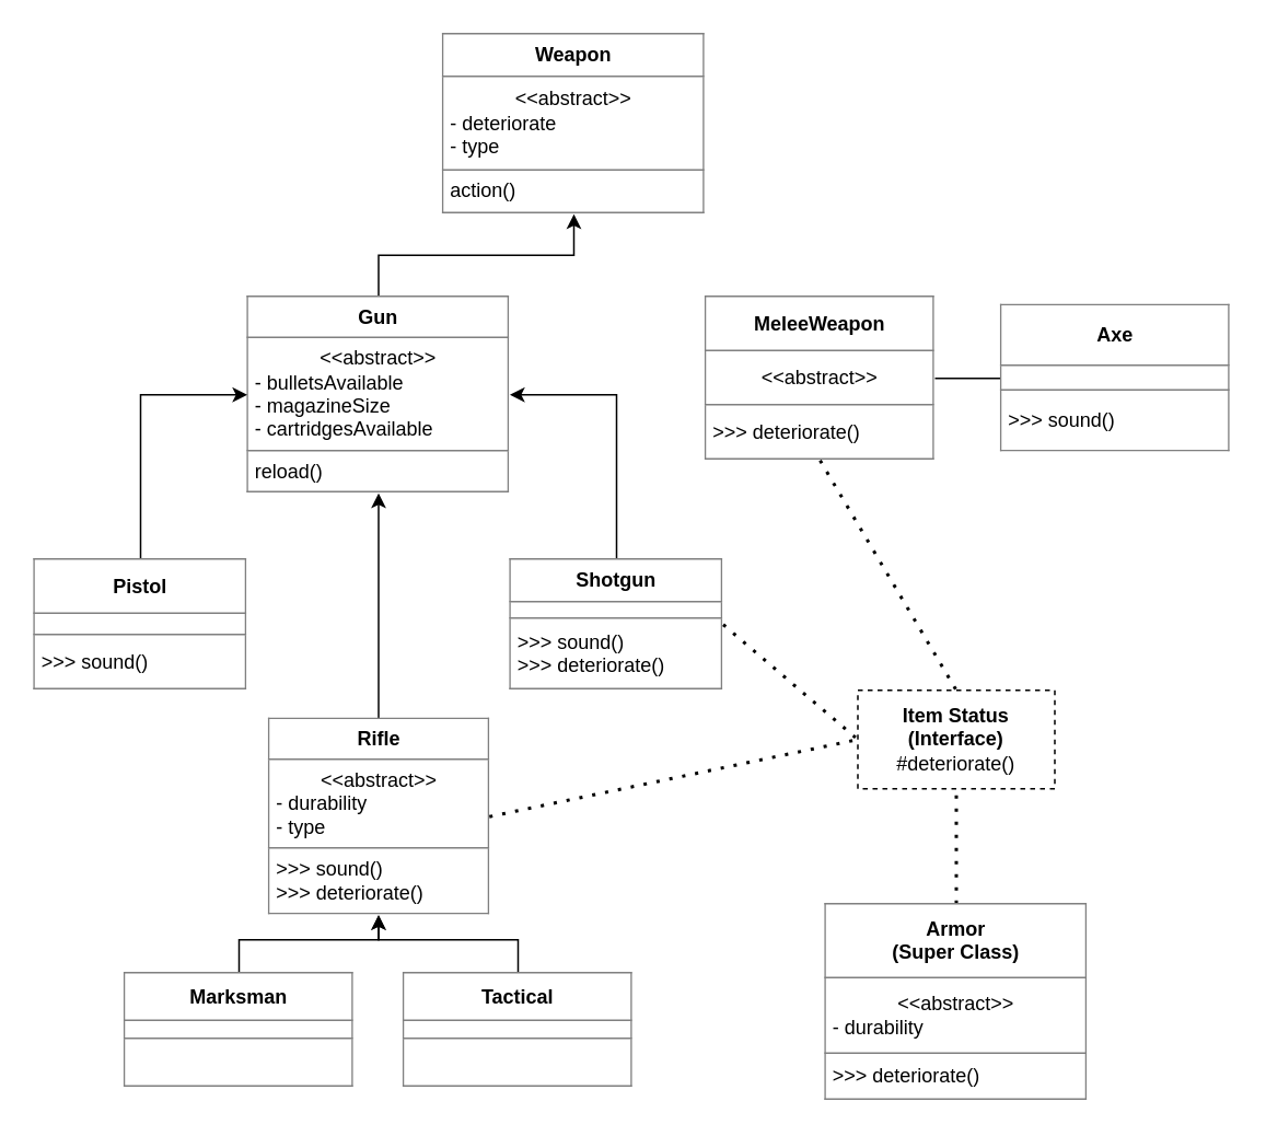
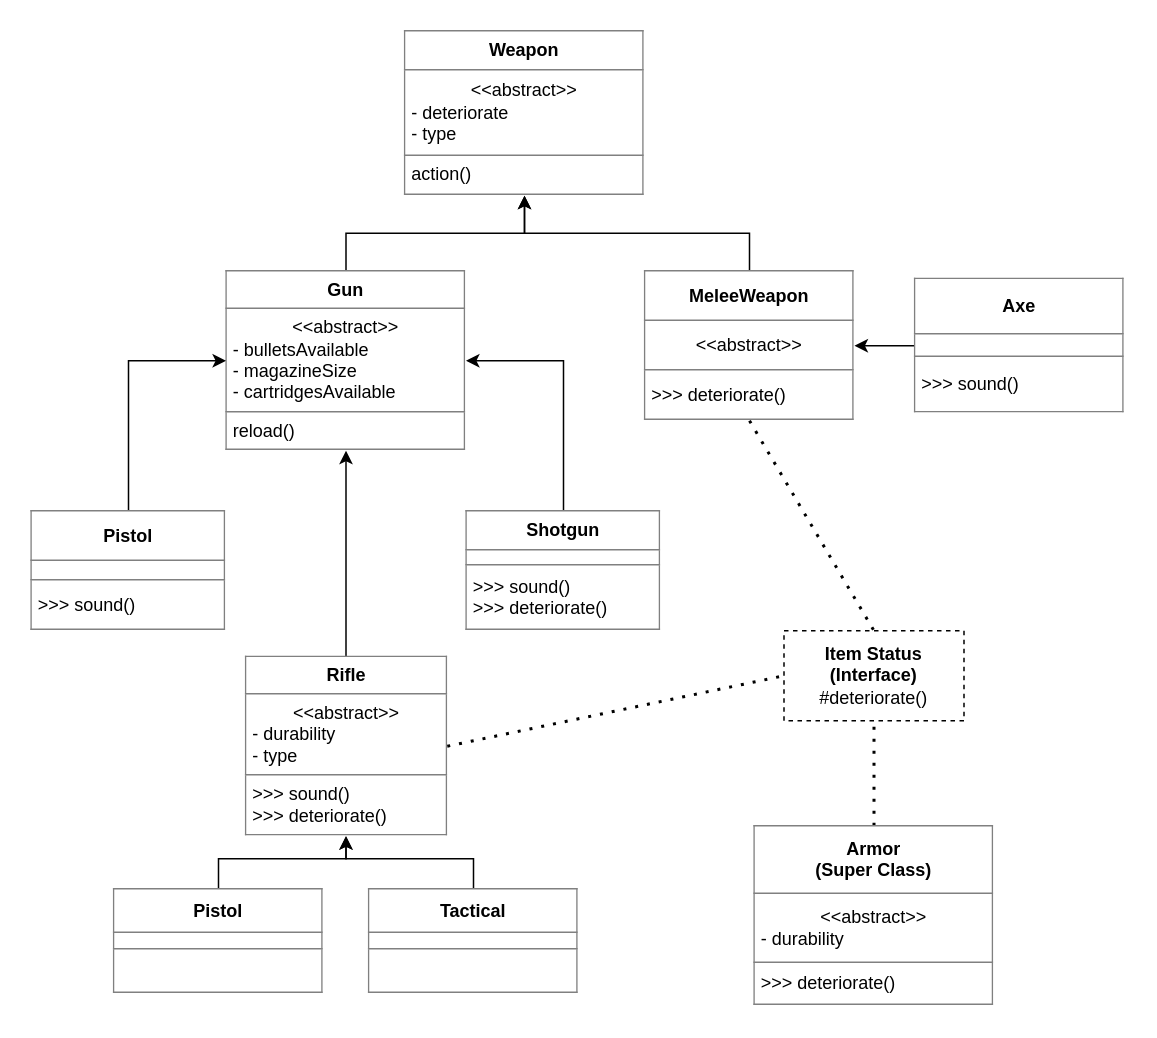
  <mxCell id="0" />
  <mxCell id="1" parent="0" />
  <mxCell id="2" value="&lt;table border=&quot;1&quot; width=&quot;100%&quot; cellpadding=&quot;4&quot; style=&quot;width: 100% ; height: 100% ; border-collapse: collapse&quot;&gt;&lt;tbody&gt;&lt;tr&gt;&lt;th align=&quot;center&quot;&gt;Weapon &lt;br&gt;&lt;/th&gt;&lt;/tr&gt;&lt;tr&gt;&lt;td&gt;&lt;div style=&quot;text-align: center&quot;&gt;&lt;span&gt;&amp;lt;&amp;lt;abstract&amp;gt;&amp;gt;&lt;/span&gt;&lt;/div&gt;- deteriorate&lt;br&gt;- type&lt;/td&gt;&lt;/tr&gt;&lt;tr&gt;&lt;td&gt;action()&lt;/td&gt;&lt;/tr&gt;&lt;/tbody&gt;&lt;/table&gt;" style="text;html=1;strokeColor=none;fillColor=none;overflow=fill;" vertex="1" parent="1"><mxGeometry x="269" y="20" width="160" height="110" as="geometry" /></mxCell>
  <mxCell id="3" style="edgeStyle=none;shape=connector;rounded=0;orthogonalLoop=1;jettySize=auto;html=1;entryX=0.5;entryY=1;entryDx=0;entryDy=0;dashed=1;dashPattern=1 3;labelBackgroundColor=default;fontFamily=Helvetica;fontSize=11;fontColor=default;endArrow=none;strokeColor=default;strokeWidth=2;" edge="1" parent="1" source="4" target="6"><mxGeometry relative="1" as="geometry" /></mxCell>
  <mxCell id="4" value="&lt;table border=&quot;1&quot; width=&quot;100%&quot; cellpadding=&quot;4&quot; style=&quot;width: 100% ; height: 100% ; border-collapse: collapse&quot;&gt;&lt;tbody&gt;&lt;tr&gt;&lt;th align=&quot;center&quot;&gt;Armor&lt;br&gt;(Super Class)&lt;/th&gt;&lt;/tr&gt;&lt;tr&gt;&lt;td&gt;&lt;div style=&quot;text-align: center&quot;&gt;&lt;span&gt;&amp;lt;&amp;lt;abstract&amp;gt;&amp;gt;&lt;/span&gt;&lt;/div&gt;- durability&lt;br&gt;&lt;/td&gt;&lt;/tr&gt;&lt;tr&gt;&lt;td&gt;&amp;gt;&amp;gt;&amp;gt; deteriorate()&lt;/td&gt;&lt;/tr&gt;&lt;/tbody&gt;&lt;/table&gt;" style="text;html=1;strokeColor=none;fillColor=none;overflow=fill;" vertex="1" parent="1"><mxGeometry x="502" y="550" width="160" height="120" as="geometry" /></mxCell>
  <mxCell id="5" style="edgeStyle=orthogonalEdgeStyle;rounded=0;orthogonalLoop=1;jettySize=auto;html=1;exitX=0.5;exitY=1;exitDx=0;exitDy=0;" edge="1" parent="1"><mxGeometry relative="1" as="geometry"><mxPoint x="662" y="380" as="sourcePoint" /><mxPoint x="662" y="380" as="targetPoint" /></mxGeometry></mxCell>
  <mxCell id="6" value="&lt;b&gt;Item Status&lt;br&gt;(Interface)&lt;/b&gt;&lt;br&gt;&lt;div style=&quot;text-align: left&quot;&gt;&lt;span&gt;#deteriorate()&lt;/span&gt;&lt;/div&gt;" style="rounded=0;whiteSpace=wrap;html=1;dashed=1;" vertex="1" parent="1"><mxGeometry x="522" y="420" width="120" height="60" as="geometry" /></mxCell>
  <mxCell id="7" style="edgeStyle=orthogonalEdgeStyle;rounded=0;orthogonalLoop=1;jettySize=auto;html=1;entryX=0.5;entryY=1;entryDx=0;entryDy=0;" edge="1" parent="1" source="8" target="2"><mxGeometry relative="1" as="geometry" /></mxCell>
  <mxCell id="8" value="&lt;table border=&quot;1&quot; width=&quot;100%&quot; cellpadding=&quot;4&quot; style=&quot;width: 100% ; height: 100% ; border-collapse: collapse&quot;&gt;&lt;tbody&gt;&lt;tr&gt;&lt;th align=&quot;center&quot;&gt;Gun&lt;br&gt;&lt;/th&gt;&lt;/tr&gt;&lt;tr&gt;&lt;td&gt;&lt;div style=&quot;text-align: center&quot;&gt;&lt;span&gt;&amp;lt;&amp;lt;abstract&amp;gt;&amp;gt;&lt;/span&gt;&lt;/div&gt;- bulletsAvailable&lt;br&gt;- magazineSize&lt;br&gt;- cartridgesAvailable&lt;/td&gt;&lt;/tr&gt;&lt;tr&gt;&lt;td&gt;reload()&lt;/td&gt;&lt;/tr&gt;&lt;/tbody&gt;&lt;/table&gt;" style="text;html=1;strokeColor=none;fillColor=none;overflow=fill;" vertex="1" parent="1"><mxGeometry x="150" y="180" width="160" height="120" as="geometry" /></mxCell>
+ <mxCell id="9" style="edgeStyle=orthogonalEdgeStyle;rounded=0;orthogonalLoop=1;jettySize=auto;html=1;entryX=0.5;entryY=1;entryDx=0;entryDy=0;" edge="1" parent="1" source="11" target="2"><mxGeometry relative="1" as="geometry" /></mxCell>
  <mxCell id="10" style="edgeStyle=none;shape=connector;rounded=0;orthogonalLoop=1;jettySize=auto;html=1;entryX=0.5;entryY=0;entryDx=0;entryDy=0;dashed=1;dashPattern=1 3;labelBackgroundColor=default;fontFamily=Helvetica;fontSize=11;fontColor=default;endArrow=none;strokeColor=default;strokeWidth=2;exitX=0.5;exitY=1;exitDx=0;exitDy=0;" edge="1" parent="1" source="11" target="6"><mxGeometry relative="1" as="geometry" /></mxCell>
  <mxCell id="11" value="&lt;table border=&quot;1&quot; width=&quot;100%&quot; cellpadding=&quot;4&quot; style=&quot;width: 100% ; height: 100% ; border-collapse: collapse&quot;&gt;&lt;tbody&gt;&lt;tr&gt;&lt;th align=&quot;center&quot;&gt;MeleeWeapon&lt;br&gt;&lt;/th&gt;&lt;/tr&gt;&lt;tr&gt;&lt;td&gt;&lt;div style=&quot;text-align: center&quot;&gt;&lt;span&gt;&amp;lt;&amp;lt;abstract&amp;gt;&amp;gt;&lt;/span&gt;&lt;/div&gt;&lt;/td&gt;&lt;/tr&gt;&lt;tr&gt;&lt;td&gt;&amp;gt;&amp;gt;&amp;gt; deteriorate()&lt;br&gt;&lt;/td&gt;&lt;/tr&gt;&lt;/tbody&gt;&lt;/table&gt;" style="text;html=1;strokeColor=none;fillColor=none;overflow=fill;" vertex="1" parent="1"><mxGeometry x="429" y="180" width="140" height="100" as="geometry" /></mxCell>
  <mxCell id="12" style="edgeStyle=orthogonalEdgeStyle;rounded=0;orthogonalLoop=1;jettySize=auto;html=1;entryX=0.5;entryY=1;entryDx=0;entryDy=0;" edge="1" parent="1" source="14" target="8"><mxGeometry relative="1" as="geometry" /></mxCell>
  <mxCell id="13" style="edgeStyle=none;shape=connector;rounded=0;orthogonalLoop=1;jettySize=auto;html=1;entryX=0;entryY=0.5;entryDx=0;entryDy=0;dashed=1;dashPattern=1 3;labelBackgroundColor=default;fontFamily=Helvetica;fontSize=11;fontColor=default;endArrow=none;strokeColor=default;strokeWidth=2;exitX=1;exitY=0.5;exitDx=0;exitDy=0;" edge="1" parent="1" source="14" target="6"><mxGeometry relative="1" as="geometry" /></mxCell>
  <mxCell id="14" value="&lt;table border=&quot;1&quot; width=&quot;100%&quot; cellpadding=&quot;4&quot; style=&quot;width: 100% ; height: 100% ; border-collapse: collapse&quot;&gt;&lt;tbody&gt;&lt;tr&gt;&lt;th align=&quot;center&quot;&gt;Rifle&lt;/th&gt;&lt;/tr&gt;&lt;tr&gt;&lt;td&gt;&lt;div style=&quot;text-align: center&quot;&gt;&lt;span&gt;&amp;lt;&amp;lt;abstract&amp;gt;&amp;gt;&lt;/span&gt;&lt;/div&gt;- durability&lt;br&gt;- type&lt;/td&gt;&lt;/tr&gt;&lt;tr&gt;&lt;td&gt;&amp;gt;&amp;gt;&amp;gt; sound()&lt;br&gt;&amp;gt;&amp;gt;&amp;gt; deteriorate()&lt;br&gt;&lt;/td&gt;&lt;/tr&gt;&lt;/tbody&gt;&lt;/table&gt;" style="text;html=1;strokeColor=none;fillColor=none;overflow=fill;" vertex="1" parent="1"><mxGeometry x="162.5" y="437" width="135" height="120" as="geometry" /></mxCell>
  <mxCell id="15" style="edgeStyle=orthogonalEdgeStyle;shape=connector;rounded=0;orthogonalLoop=1;jettySize=auto;html=1;entryX=1;entryY=0.5;entryDx=0;entryDy=0;labelBackgroundColor=default;fontFamily=Helvetica;fontSize=11;fontColor=default;endArrow=classic;strokeColor=default;" edge="1" parent="1" source="16" target="8"><mxGeometry relative="1" as="geometry" /></mxCell>
  <mxCell id="16" value="&lt;table border=&quot;1&quot; width=&quot;100%&quot; cellpadding=&quot;4&quot; style=&quot;width: 100% ; height: 100% ; border-collapse: collapse&quot;&gt;&lt;tbody&gt;&lt;tr&gt;&lt;th align=&quot;center&quot;&gt;Shotgun&lt;/th&gt;&lt;/tr&gt;&lt;tr&gt;&lt;td&gt;&lt;div&gt;&lt;/div&gt;&lt;/td&gt;&lt;/tr&gt;&lt;tr&gt;&lt;td&gt;&amp;gt;&amp;gt;&amp;gt; sound()&lt;br&gt;&amp;gt;&amp;gt;&amp;gt; deteriorate()&lt;/td&gt;&lt;/tr&gt;&lt;/tbody&gt;&lt;/table&gt;" style="text;html=1;strokeColor=none;fillColor=none;overflow=fill;" vertex="1" parent="1"><mxGeometry x="310" y="340" width="130" height="80" as="geometry" /></mxCell>
  <mxCell id="17" style="edgeStyle=orthogonalEdgeStyle;shape=connector;rounded=0;orthogonalLoop=1;jettySize=auto;html=1;entryX=0;entryY=0.5;entryDx=0;entryDy=0;labelBackgroundColor=default;fontFamily=Helvetica;fontSize=11;fontColor=default;endArrow=classic;strokeColor=default;" edge="1" parent="1" source="18" target="8"><mxGeometry relative="1" as="geometry" /></mxCell>
  <mxCell id="18" value="&lt;table border=&quot;1&quot; width=&quot;100%&quot; cellpadding=&quot;4&quot; style=&quot;width: 100% ; height: 100% ; border-collapse: collapse&quot;&gt;&lt;tbody&gt;&lt;tr&gt;&lt;th align=&quot;center&quot;&gt;Pistol&lt;/th&gt;&lt;/tr&gt;&lt;tr&gt;&lt;td&gt;&lt;div&gt;&lt;/div&gt;&lt;/td&gt;&lt;/tr&gt;&lt;tr&gt;&lt;td&gt;&amp;gt;&amp;gt;&amp;gt; sound()&lt;/td&gt;&lt;/tr&gt;&lt;/tbody&gt;&lt;/table&gt;" style="text;html=1;strokeColor=none;fillColor=none;overflow=fill;" vertex="1" parent="1"><mxGeometry x="20" y="340" width="130" height="80" as="geometry" /></mxCell>
  <mxCell id="19" style="edgeStyle=orthogonalEdgeStyle;shape=connector;rounded=0;orthogonalLoop=1;jettySize=auto;html=1;labelBackgroundColor=default;fontFamily=Helvetica;fontSize=11;fontColor=default;endArrow=classic;strokeColor=default;" edge="1" parent="1" source="20" target="14"><mxGeometry relative="1" as="geometry" /></mxCell>
- <mxCell id="20" value="&lt;table border=&quot;1&quot; width=&quot;100%&quot; cellpadding=&quot;4&quot; style=&quot;width: 100% ; height: 100% ; border-collapse: collapse&quot;&gt;&lt;tbody&gt;&lt;tr&gt;&lt;th align=&quot;center&quot;&gt;Marksman&lt;/th&gt;&lt;/tr&gt;&lt;tr&gt;&lt;td&gt;&lt;div&gt;&lt;/div&gt;&lt;/td&gt;&lt;/tr&gt;&lt;tr&gt;&lt;td&gt;&lt;br&gt;&lt;/td&gt;&lt;/tr&gt;&lt;/tbody&gt;&lt;/table&gt;" style="text;html=1;strokeColor=none;fillColor=none;overflow=fill;" vertex="1" parent="1"><mxGeometry x="75" y="592" width="140" height="70" as="geometry" /></mxCell>
+ <mxCell id="20" value="&lt;table border=&quot;1&quot; width=&quot;100%&quot; cellpadding=&quot;4&quot; style=&quot;width: 100% ; height: 100% ; border-collapse: collapse&quot;&gt;&lt;tbody&gt;&lt;tr&gt;&lt;th align=&quot;center&quot;&gt;Pistol&lt;/th&gt;&lt;/tr&gt;&lt;tr&gt;&lt;td&gt;&lt;div&gt;&lt;/div&gt;&lt;/td&gt;&lt;/tr&gt;&lt;tr&gt;&lt;td&gt;&lt;br&gt;&lt;/td&gt;&lt;/tr&gt;&lt;/tbody&gt;&lt;/table&gt;" style="text;html=1;strokeColor=none;fillColor=none;overflow=fill;" vertex="1" parent="1"><mxGeometry x="75" y="592" width="140" height="70" as="geometry" /></mxCell>
  <mxCell id="21" style="edgeStyle=orthogonalEdgeStyle;shape=connector;rounded=0;orthogonalLoop=1;jettySize=auto;html=1;entryX=0.5;entryY=1;entryDx=0;entryDy=0;labelBackgroundColor=default;fontFamily=Helvetica;fontSize=11;fontColor=default;endArrow=classic;strokeColor=default;" edge="1" parent="1" source="22" target="14"><mxGeometry relative="1" as="geometry" /></mxCell>
  <mxCell id="22" value="&lt;table border=&quot;1&quot; width=&quot;100%&quot; cellpadding=&quot;4&quot; style=&quot;width: 100% ; height: 100% ; border-collapse: collapse&quot;&gt;&lt;tbody&gt;&lt;tr&gt;&lt;th align=&quot;center&quot;&gt;Tactical&lt;/th&gt;&lt;/tr&gt;&lt;tr&gt;&lt;td&gt;&lt;div&gt;&lt;/div&gt;&lt;/td&gt;&lt;/tr&gt;&lt;tr&gt;&lt;td&gt;&lt;br&gt;&lt;/td&gt;&lt;/tr&gt;&lt;/tbody&gt;&lt;/table&gt;" style="text;html=1;strokeColor=none;fillColor=none;overflow=fill;" vertex="1" parent="1"><mxGeometry x="245" y="592" width="140" height="70" as="geometry" /></mxCell>
- <mxCell id="23" value="" style="edgeStyle=orthogonalEdgeStyle;rounded=0;orthogonalLoop=1;jettySize=auto;html=1;endArrow=none;" edge="1" parent="1" source="24" target="11"><mxGeometry relative="1" as="geometry" /></mxCell>
+ <mxCell id="23" value="" style="edgeStyle=orthogonalEdgeStyle;rounded=0;orthogonalLoop=1;jettySize=auto;html=1;" edge="1" parent="1" source="24" target="11"><mxGeometry relative="1" as="geometry" /></mxCell>
  <mxCell id="24" value="&lt;table border=&quot;1&quot; width=&quot;100%&quot; cellpadding=&quot;4&quot; style=&quot;width: 100% ; height: 100% ; border-collapse: collapse&quot;&gt;&lt;tbody&gt;&lt;tr&gt;&lt;th align=&quot;center&quot;&gt;Axe&lt;br&gt;&lt;/th&gt;&lt;/tr&gt;&lt;tr&gt;&lt;td&gt;&lt;div&gt;&lt;/div&gt;&lt;/td&gt;&lt;/tr&gt;&lt;tr&gt;&lt;td&gt;&amp;gt;&amp;gt;&amp;gt; sound()&lt;/td&gt;&lt;/tr&gt;&lt;/tbody&gt;&lt;/table&gt;" style="text;html=1;strokeColor=none;fillColor=none;overflow=fill;" vertex="1" parent="1"><mxGeometry x="609" y="185" width="140" height="90" as="geometry" /></mxCell>
- <mxCell id="25" value="" style="endArrow=none;dashed=1;html=1;dashPattern=1 3;strokeWidth=2;rounded=0;exitX=1;exitY=0.5;exitDx=0;exitDy=0;entryX=0;entryY=0.5;entryDx=0;entryDy=0;" edge="1" parent="1" source="16" target="6"><mxGeometry width="50" height="50" relative="1" as="geometry"><mxPoint x="502" y="520" as="sourcePoint" /><mxPoint x="552" y="470" as="targetPoint" /></mxGeometry></mxCell>
